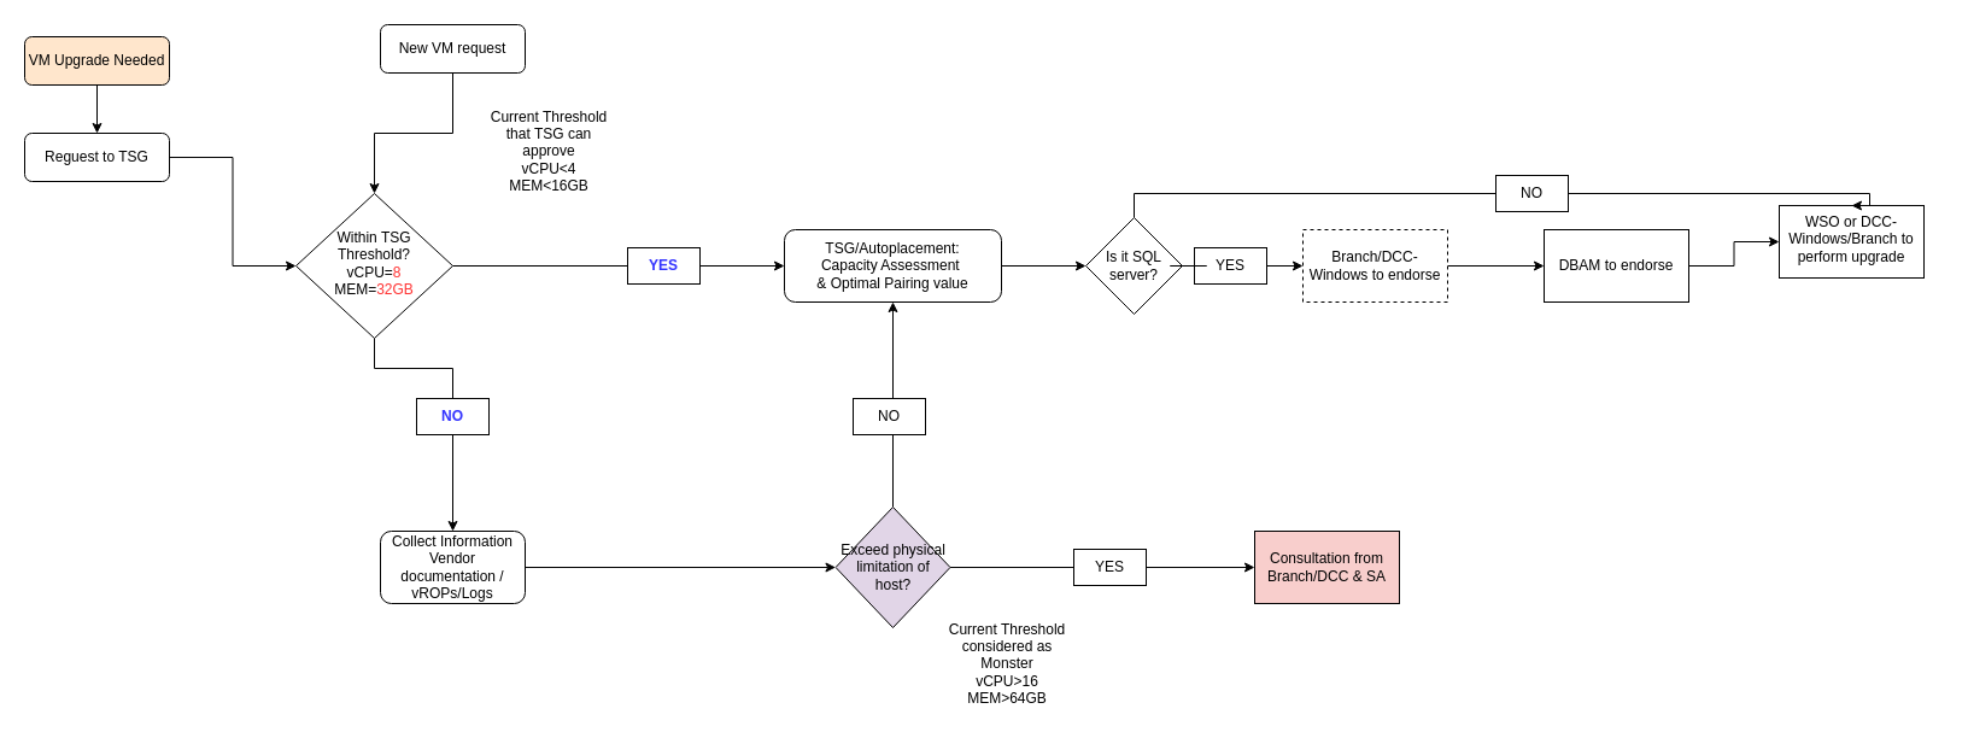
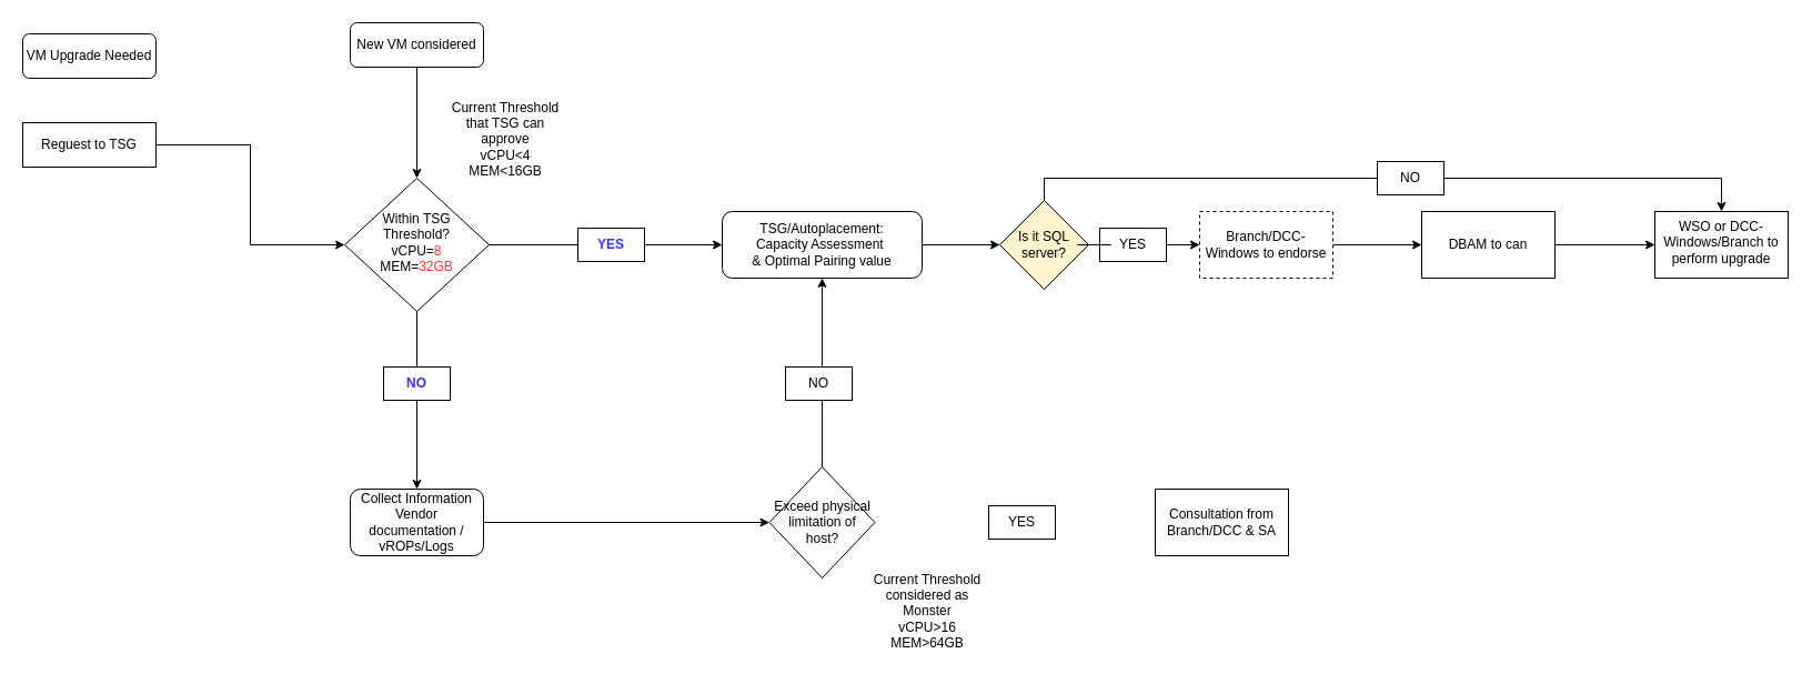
  <mxCell id="0" />
  <mxCell id="1" parent="0" />
- <mxCell id="2" value="" style="edgeStyle=orthogonalEdgeStyle;rounded=0;orthogonalLoop=1;jettySize=auto;html=1;" parent="1" source="3" target="8" edge="1"><mxGeometry relative="1" as="geometry" /></mxCell>
- <mxCell id="3" value="VM Upgrade Needed" style="rounded=1;whiteSpace=wrap;html=1;fontSize=12;glass=0;strokeWidth=1;shadow=0;fillColor=#ffe6cc;" parent="1" vertex="1"><mxGeometry x="20" y="30" width="120" height="40" as="geometry" /></mxCell>
+ <mxCell id="3" value="VM Upgrade Needed" style="rounded=1;whiteSpace=wrap;html=1;fontSize=12;glass=0;strokeWidth=1;shadow=0;" parent="1" vertex="1"><mxGeometry x="20" y="30" width="120" height="40" as="geometry" /></mxCell>
  <mxCell id="4" value="" style="edgeStyle=orthogonalEdgeStyle;rounded=0;orthogonalLoop=1;jettySize=auto;html=1;fontColor=#FF3333;startArrow=none;" parent="1" source="16" target="13" edge="1"><mxGeometry relative="1" as="geometry" /></mxCell>
  <mxCell id="5" style="edgeStyle=orthogonalEdgeStyle;rounded=0;orthogonalLoop=1;jettySize=auto;html=1;entryX=0;entryY=0.5;entryDx=0;entryDy=0;startArrow=none;" edge="1" parent="1" source="18" target="15"><mxGeometry relative="1" as="geometry" /></mxCell>
- <mxCell id="6" value="Within TSG Threshold?&lt;br&gt;vCPU=&lt;font color=&quot;#ff3333&quot;&gt;8&lt;/font&gt;&lt;br&gt;MEM=&lt;font color=&quot;#ff3333&quot;&gt;32GB&lt;/font&gt;" style="rhombus;whiteSpace=wrap;html=1;shadow=0;fontFamily=Helvetica;fontSize=12;align=center;strokeWidth=1;spacing=6;spacingTop=-4;" parent="1" vertex="1"><mxGeometry x="245" y="160" width="130" height="120" as="geometry" /></mxCell>
+ <mxCell id="6" value="Within TSG Threshold?&lt;br&gt;vCPU=&lt;font color=&quot;#ff3333&quot;&gt;8&lt;/font&gt;&lt;br&gt;MEM=&lt;font color=&quot;#ff3333&quot;&gt;32GB&lt;/font&gt;" style="rhombus;whiteSpace=wrap;html=1;shadow=0;fontFamily=Helvetica;fontSize=12;align=center;strokeWidth=1;spacing=6;spacingTop=-4;" parent="1" vertex="1"><mxGeometry x="310" y="160" width="130" height="120" as="geometry" /></mxCell>
  <mxCell id="7" style="edgeStyle=orthogonalEdgeStyle;rounded=0;orthogonalLoop=1;jettySize=auto;html=1;entryX=0;entryY=0.5;entryDx=0;entryDy=0;" edge="1" parent="1" source="8" target="6"><mxGeometry relative="1" as="geometry" /></mxCell>
- <mxCell id="8" value="Reguest to TSG" style="whiteSpace=wrap;html=1;rounded=1;glass=0;strokeWidth=1;shadow=0;" parent="1" vertex="1"><mxGeometry x="20" y="110" width="120" height="40" as="geometry" /></mxCell>
+ <mxCell id="8" value="Reguest to TSG" style="whiteSpace=wrap;html=1;glass=0;strokeWidth=1;shadow=0;rounded=0;" parent="1" vertex="1"><mxGeometry x="20" y="110" width="120" height="40" as="geometry" /></mxCell>
  <mxCell id="9" style="edgeStyle=orthogonalEdgeStyle;rounded=0;orthogonalLoop=1;jettySize=auto;html=1;fontColor=#FF3333;" parent="1" source="10" target="6" edge="1"><mxGeometry relative="1" as="geometry" /></mxCell>
- <mxCell id="10" value="New VM request" style="rounded=1;whiteSpace=wrap;html=1;" parent="1" vertex="1"><mxGeometry x="315" y="20" width="120" height="40" as="geometry" /></mxCell>
- <mxCell id="11" value="WSO or DCC-Windows/Branch to perform upgrade" style="whiteSpace=wrap;html=1;shadow=0;strokeWidth=1;spacing=6;spacingTop=-4;" parent="1" vertex="1"><mxGeometry x="1475" y="170" width="120" height="60" as="geometry" /></mxCell>
+ <mxCell id="10" value="New VM considered" style="rounded=1;whiteSpace=wrap;html=1;" parent="1" vertex="1"><mxGeometry x="315" y="20" width="120" height="40" as="geometry" /></mxCell>
+ <mxCell id="11" value="WSO or DCC-Windows/Branch to perform upgrade" style="whiteSpace=wrap;html=1;shadow=0;strokeWidth=1;spacing=6;spacingTop=-4;" parent="1" vertex="1"><mxGeometry x="1490" y="190" width="120" height="60" as="geometry" /></mxCell>
  <mxCell id="12" value="" style="edgeStyle=orthogonalEdgeStyle;rounded=0;orthogonalLoop=1;jettySize=auto;html=1;" edge="1" parent="1" source="13" target="32"><mxGeometry relative="1" as="geometry" /></mxCell>
  <mxCell id="13" value="Collect Information&lt;br&gt;Vendor documentation / vROPs/Logs" style="whiteSpace=wrap;html=1;rounded=1;glass=0;strokeWidth=1;shadow=0;" parent="1" vertex="1"><mxGeometry x="315" y="440" width="120" height="60" as="geometry" /></mxCell>
  <mxCell id="14" style="edgeStyle=orthogonalEdgeStyle;rounded=0;orthogonalLoop=1;jettySize=auto;html=1;" edge="1" parent="1" source="15" target="22"><mxGeometry relative="1" as="geometry" /></mxCell>
  <mxCell id="15" value="TSG/Autoplacement:&lt;br&gt;Capacity Assessment&amp;nbsp;&lt;br&gt;&amp;amp; Optimal Pairing value" style="whiteSpace=wrap;html=1;rounded=1;glass=0;strokeWidth=1;shadow=0;" parent="1" vertex="1"><mxGeometry x="650" y="190" width="180" height="60" as="geometry" /></mxCell>
  <mxCell id="16" value="NO" style="text;html=1;strokeColor=default;fillColor=none;align=center;verticalAlign=middle;whiteSpace=wrap;rounded=0;fontColor=#3333FF;fontStyle=1" parent="1" vertex="1"><mxGeometry x="345" y="330" width="60" height="30" as="geometry" /></mxCell>
  <mxCell id="17" value="" style="edgeStyle=orthogonalEdgeStyle;rounded=0;orthogonalLoop=1;jettySize=auto;html=1;fontColor=#FF3333;endArrow=none;" parent="1" source="6" target="16" edge="1"><mxGeometry relative="1" as="geometry"><mxPoint x="295" y="280" as="sourcePoint" /><mxPoint x="295" y="390" as="targetPoint" /></mxGeometry></mxCell>
  <mxCell id="18" value="YES" style="text;html=1;strokeColor=default;fillColor=none;align=center;verticalAlign=middle;whiteSpace=wrap;rounded=0;fontColor=#3333FF;fontStyle=1" parent="1" vertex="1"><mxGeometry x="520" y="205" width="60" height="30" as="geometry" /></mxCell>
  <mxCell id="19" value="" style="edgeStyle=orthogonalEdgeStyle;rounded=0;orthogonalLoop=1;jettySize=auto;html=1;entryX=0;entryY=0.5;entryDx=0;entryDy=0;endArrow=none;" edge="1" parent="1" source="6" target="18"><mxGeometry relative="1" as="geometry"><mxPoint x="440" y="220" as="sourcePoint" /><mxPoint x="680" y="220" as="targetPoint" /></mxGeometry></mxCell>
  <mxCell id="20" value="" style="edgeStyle=orthogonalEdgeStyle;rounded=0;orthogonalLoop=1;jettySize=auto;html=1;startArrow=none;" edge="1" parent="1" source="27" target="24"><mxGeometry relative="1" as="geometry" /></mxCell>
  <mxCell id="21" style="edgeStyle=orthogonalEdgeStyle;rounded=0;orthogonalLoop=1;jettySize=auto;html=1;entryX=0.5;entryY=0;entryDx=0;entryDy=0;" edge="1" parent="1" source="22" target="11"><mxGeometry relative="1" as="geometry"><Array as="points"><mxPoint x="940" y="160" /><mxPoint x="1550" y="160" /></Array></mxGeometry></mxCell>
- <mxCell id="22" value="Is it SQL server?" style="rhombus;whiteSpace=wrap;html=1;" vertex="1" parent="1"><mxGeometry x="900" y="180" width="80" height="80" as="geometry" /></mxCell>
+ <mxCell id="22" value="Is it SQL server?" style="rhombus;whiteSpace=wrap;html=1;fillColor=#fff2cc;" vertex="1" parent="1"><mxGeometry x="900" y="180" width="80" height="80" as="geometry" /></mxCell>
  <mxCell id="23" value="" style="edgeStyle=orthogonalEdgeStyle;rounded=0;orthogonalLoop=1;jettySize=auto;html=1;" edge="1" parent="1" source="24" target="26"><mxGeometry relative="1" as="geometry" /></mxCell>
  <mxCell id="24" value="Branch/DCC-Windows to endorse" style="whiteSpace=wrap;html=1;dashed=1;" vertex="1" parent="1"><mxGeometry x="1080" y="190" width="120" height="60" as="geometry" /></mxCell>
  <mxCell id="25" style="edgeStyle=orthogonalEdgeStyle;rounded=0;orthogonalLoop=1;jettySize=auto;html=1;" edge="1" parent="1" source="26" target="11"><mxGeometry relative="1" as="geometry" /></mxCell>
- <mxCell id="26" value="DBAM to endorse" style="whiteSpace=wrap;html=1;" vertex="1" parent="1"><mxGeometry x="1280" y="190" width="120" height="60" as="geometry" /></mxCell>
+ <mxCell id="26" value="DBAM to can" style="whiteSpace=wrap;html=1;" vertex="1" parent="1"><mxGeometry x="1280" y="190" width="120" height="60" as="geometry" /></mxCell>
  <mxCell id="27" value="YES" style="text;html=1;strokeColor=default;fillColor=default;align=center;verticalAlign=middle;whiteSpace=wrap;rounded=0;" vertex="1" parent="1"><mxGeometry x="990" y="205" width="60" height="30" as="geometry" /></mxCell>
  <mxCell id="28" value="" style="edgeStyle=orthogonalEdgeStyle;rounded=0;orthogonalLoop=1;jettySize=auto;html=1;endArrow=none;" edge="1" parent="1" source="22" target="27"><mxGeometry relative="1" as="geometry"><mxPoint x="980" y="220" as="sourcePoint" /><mxPoint x="1080" y="220" as="targetPoint" /></mxGeometry></mxCell>
  <mxCell id="29" value="NO" style="text;html=1;strokeColor=default;fillColor=default;align=center;verticalAlign=middle;whiteSpace=wrap;rounded=0;" vertex="1" parent="1"><mxGeometry x="1240" y="145" width="60" height="30" as="geometry" /></mxCell>
- <mxCell id="30" value="" style="edgeStyle=orthogonalEdgeStyle;rounded=0;orthogonalLoop=1;jettySize=auto;html=1;" edge="1" parent="1" source="32" target="33"><mxGeometry relative="1" as="geometry"><Array as="points" /></mxGeometry></mxCell>
  <mxCell id="31" style="edgeStyle=orthogonalEdgeStyle;rounded=0;orthogonalLoop=1;jettySize=auto;html=1;" edge="1" parent="1" source="32" target="15"><mxGeometry relative="1" as="geometry" /></mxCell>
- <mxCell id="32" value="Exceed physical limitation of host?" style="rhombus;whiteSpace=wrap;html=1;rounded=0;glass=0;strokeWidth=1;shadow=0;fillColor=#e1d5e7;" vertex="1" parent="1"><mxGeometry x="692.5" y="420" width="95" height="100" as="geometry" /></mxCell>
- <mxCell id="33" value="Consultation from Branch/DCC &amp;amp; SA" style="whiteSpace=wrap;html=1;rounded=0;glass=0;strokeWidth=1;shadow=0;fillColor=#f8cecc;" vertex="1" parent="1"><mxGeometry x="1040" y="440" width="120" height="60" as="geometry" /></mxCell>
+ <mxCell id="32" value="Exceed physical limitation of host?" style="rhombus;whiteSpace=wrap;html=1;rounded=0;glass=0;strokeWidth=1;shadow=0;" vertex="1" parent="1"><mxGeometry x="692.5" y="420" width="95" height="100" as="geometry" /></mxCell>
+ <mxCell id="33" value="Consultation from Branch/DCC &amp;amp; SA" style="whiteSpace=wrap;html=1;rounded=0;glass=0;strokeWidth=1;shadow=0;" vertex="1" parent="1"><mxGeometry x="1040" y="440" width="120" height="60" as="geometry" /></mxCell>
  <mxCell id="34" value="NO" style="text;html=1;strokeColor=default;fillColor=default;align=center;verticalAlign=middle;whiteSpace=wrap;rounded=0;" vertex="1" parent="1"><mxGeometry x="707" y="330" width="60" height="30" as="geometry" /></mxCell>
  <mxCell id="35" value="YES" style="text;html=1;strokeColor=default;fillColor=default;align=center;verticalAlign=middle;whiteSpace=wrap;rounded=0;" vertex="1" parent="1"><mxGeometry x="890" y="455" width="60" height="30" as="geometry" /></mxCell>
  <mxCell id="36" value="Current Threshold that TSG can approve&lt;br&gt;vCPU&amp;lt;4&lt;br&gt;MEM&amp;lt;16GB" style="text;html=1;strokeColor=none;fillColor=none;align=center;verticalAlign=middle;whiteSpace=wrap;rounded=0;" vertex="1" parent="1"><mxGeometry x="400" y="90" width="110" height="70" as="geometry" /></mxCell>
  <mxCell id="37" value="Current Threshold considered as Monster&lt;br&gt;vCPU&amp;gt;16&lt;br&gt;MEM&amp;gt;64GB" style="text;html=1;strokeColor=none;fillColor=none;align=center;verticalAlign=middle;whiteSpace=wrap;rounded=0;" vertex="1" parent="1"><mxGeometry x="780" y="515" width="110" height="70" as="geometry" /></mxCell>
